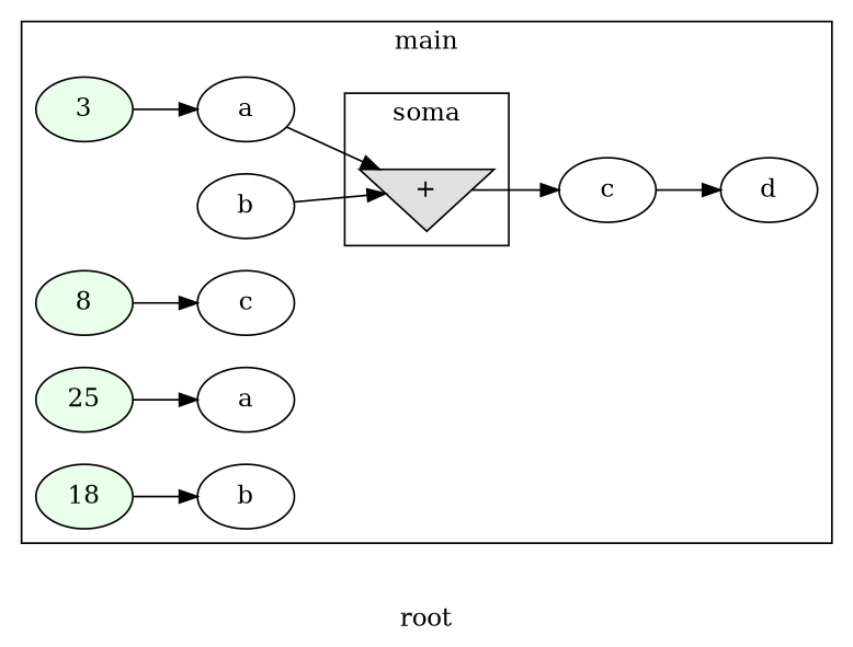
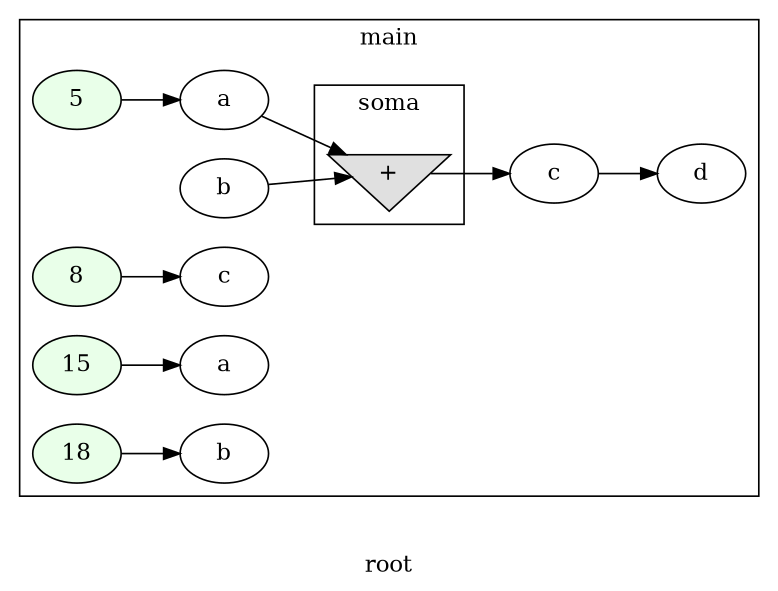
  digraph {
    label=root
    rankdir=LR
    n1 [fillcolor="#E0E0E0" label="+" shape=invtriangle startinglines=17 style=filled]
-   n2 [fillcolor="#E9FFE9" label=3 startinglines=6 style=filled]
+   n2 [fillcolor="#E9FFE9" label=5 startinglines=6 style=filled]
    n3 [label=a startingline=6]
    n4 [label=b startingline=7]
    n5 [fillcolor="#E9FFE9" label=8 startinglines=8 style=filled]
    n6 [label=c startingline=8]
    n7 [label=c startingline=17]
-   n8 [fillcolor="#E9FFE9" label=25 startinglines=10 style=filled]
+   n8 [fillcolor="#E9FFE9" label=15 startinglines=10 style=filled]
    n9 [label=a startingline=10]
    n10 [fillcolor="#E9FFE9" label=18 startinglines=11 style=filled]
    n11 [label=b startingline=11]
    n12 [label=d startingline=12]
    subgraph cluster_1 {
      label=main
      parent=G
      startinglines="4_15_15"
      n2
      n3
      n4
      n5
      n6
      n7
      n8
      n9
      n10
      n11
      n12
      subgraph cluster_2 {
        label=soma
        parent=cluster_1
        startinglines="7_8_9"
        n1
      }
    }
    n1 -> n7
    n2 -> n3
    n3 -> n1
    n4 -> n1
    n5 -> n6
    n7 -> n12
    n8 -> n9
    n10 -> n11
  }
